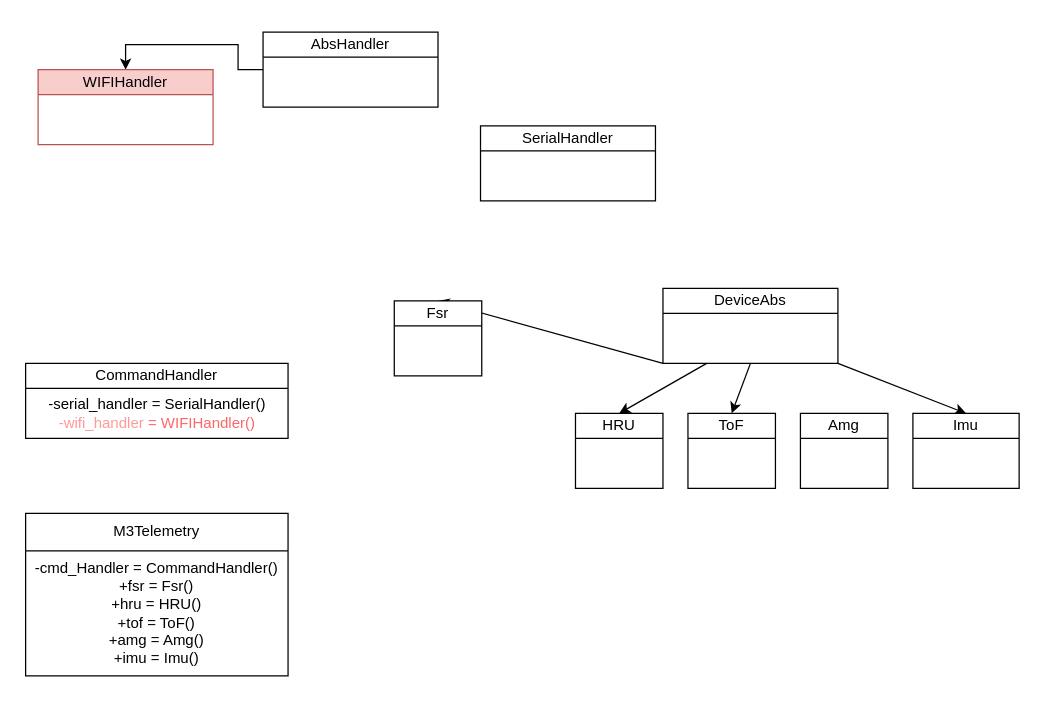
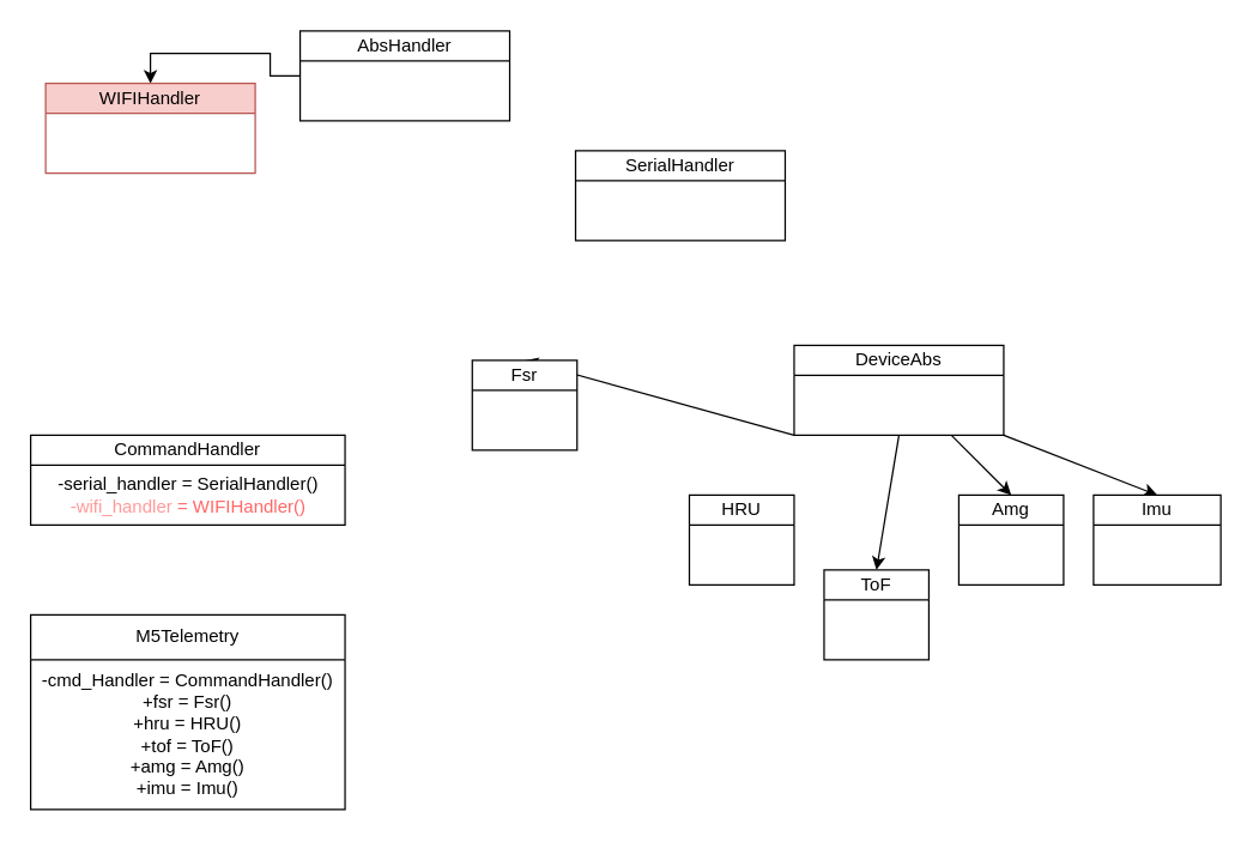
  <mxCell id="0" />
  <mxCell id="1" parent="0" />
  <mxCell id="2" style="edgeStyle=orthogonalEdgeStyle;rounded=0;orthogonalLoop=1;jettySize=auto;html=1;entryX=0.5;entryY=0;entryDx=0;entryDy=0;" edge="1" parent="1" source="3" target="4"><mxGeometry relative="1" as="geometry" /></mxCell>
- <mxCell id="3" value="AbsHandler" style="swimlane;fontStyle=0;childLayout=stackLayout;horizontal=1;startSize=20;horizontalStack=0;resizeParent=1;resizeParentMax=0;resizeLast=0;collapsible=1;marginBottom=0;whiteSpace=wrap;html=1;" vertex="1" parent="1"><mxGeometry x="210" y="25" width="140" height="60" as="geometry" /></mxCell>
+ <mxCell id="3" value="AbsHandler" style="swimlane;fontStyle=0;childLayout=stackLayout;horizontal=1;startSize=20;horizontalStack=0;resizeParent=1;resizeParentMax=0;resizeLast=0;collapsible=1;marginBottom=0;whiteSpace=wrap;html=1;" vertex="1" parent="1"><mxGeometry x="200" y="20" width="140" height="60" as="geometry" /></mxCell>
  <mxCell id="4" value="WIFIHandler" style="swimlane;fontStyle=0;childLayout=stackLayout;horizontal=1;startSize=20;horizontalStack=0;resizeParent=1;resizeParentMax=0;resizeLast=0;collapsible=1;marginBottom=0;whiteSpace=wrap;html=1;fillColor=#f8cecc;strokeColor=#b85450;" vertex="1" parent="1"><mxGeometry x="30" y="55" width="140" height="60" as="geometry" /></mxCell>
  <mxCell id="5" value="SerialHandler" style="swimlane;fontStyle=0;childLayout=stackLayout;horizontal=1;startSize=20;horizontalStack=0;resizeParent=1;resizeParentMax=0;resizeLast=0;collapsible=1;marginBottom=0;whiteSpace=wrap;html=1;" vertex="1" parent="1"><mxGeometry x="384" y="100" width="140" height="60" as="geometry" /></mxCell>
  <mxCell id="6" value="CommandHandler" style="swimlane;fontStyle=0;childLayout=stackLayout;horizontal=1;startSize=20;horizontalStack=0;resizeParent=1;resizeParentMax=0;resizeLast=0;collapsible=1;marginBottom=0;whiteSpace=wrap;html=1;" vertex="1" parent="1"><mxGeometry x="20" y="290" width="210" height="60" as="geometry" /></mxCell>
  <mxCell id="7" value="-serial_handler = SerialHandler()&lt;br&gt;&lt;font color=&quot;#ff9999&quot;&gt;-wifi_handler&lt;/font&gt;&lt;font color=&quot;#ff6666&quot;&gt; = WIFIHandler()&lt;/font&gt;" style="text;html=1;align=center;verticalAlign=middle;resizable=0;points=[];autosize=1;strokeColor=none;fillColor=none;" vertex="1" parent="6"><mxGeometry y="20" width="210" height="40" as="geometry" /></mxCell>
- <mxCell id="8" value="M3Telemetry" style="swimlane;fontStyle=0;childLayout=stackLayout;horizontal=1;startSize=30;horizontalStack=0;resizeParent=1;resizeParentMax=0;resizeLast=0;collapsible=1;marginBottom=0;whiteSpace=wrap;html=1;" vertex="1" parent="1"><mxGeometry x="20" y="410" width="210" height="130" as="geometry" /></mxCell>
+ <mxCell id="8" value="M5Telemetry" style="swimlane;fontStyle=0;childLayout=stackLayout;horizontal=1;startSize=30;horizontalStack=0;resizeParent=1;resizeParentMax=0;resizeLast=0;collapsible=1;marginBottom=0;whiteSpace=wrap;html=1;" vertex="1" parent="1"><mxGeometry x="20" y="410" width="210" height="130" as="geometry" /></mxCell>
  <mxCell id="9" value="-cmd_Handler = CommandHandler()&lt;br&gt;+fsr = Fsr()&lt;br&gt;+hru = HRU()&lt;br&gt;+tof = ToF()&lt;br&gt;+amg = Amg()&lt;br&gt;+imu = Imu()" style="text;html=1;strokeColor=none;fillColor=none;align=center;verticalAlign=middle;whiteSpace=wrap;rounded=0;" vertex="1" parent="8"><mxGeometry y="30" width="210" height="100" as="geometry" /></mxCell>
  <mxCell id="10" style="edgeStyle=none;rounded=0;orthogonalLoop=1;jettySize=auto;html=1;exitX=0;exitY=1;exitDx=0;exitDy=0;entryX=0.5;entryY=0;entryDx=0;entryDy=0;" edge="1" parent="1" source="15" target="16"><mxGeometry relative="1" as="geometry" /></mxCell>
- <mxCell id="11" style="edgeStyle=none;rounded=0;orthogonalLoop=1;jettySize=auto;html=1;exitX=0.25;exitY=1;exitDx=0;exitDy=0;entryX=0.5;entryY=0;entryDx=0;entryDy=0;" edge="1" parent="1" source="15" target="17"><mxGeometry relative="1" as="geometry" /></mxCell>
  <mxCell id="12" style="edgeStyle=none;rounded=0;orthogonalLoop=1;jettySize=auto;html=1;exitX=0.5;exitY=1;exitDx=0;exitDy=0;entryX=0.5;entryY=0;entryDx=0;entryDy=0;" edge="1" parent="1" source="15" target="18"><mxGeometry relative="1" as="geometry" /></mxCell>
+ <mxCell id="13" style="edgeStyle=none;rounded=0;orthogonalLoop=1;jettySize=auto;html=1;exitX=0.75;exitY=1;exitDx=0;exitDy=0;entryX=0.5;entryY=0;entryDx=0;entryDy=0;" edge="1" parent="1" source="15" target="19"><mxGeometry relative="1" as="geometry" /></mxCell>
  <mxCell id="14" style="edgeStyle=none;rounded=0;orthogonalLoop=1;jettySize=auto;html=1;exitX=1;exitY=1;exitDx=0;exitDy=0;entryX=0.5;entryY=0;entryDx=0;entryDy=0;" edge="1" parent="1" source="15" target="20"><mxGeometry relative="1" as="geometry" /></mxCell>
  <mxCell id="15" value="DeviceAbs" style="swimlane;fontStyle=0;childLayout=stackLayout;horizontal=1;startSize=20;horizontalStack=0;resizeParent=1;resizeParentMax=0;resizeLast=0;collapsible=1;marginBottom=0;whiteSpace=wrap;html=1;" vertex="1" parent="1"><mxGeometry x="530" y="230" width="140" height="60" as="geometry" /></mxCell>
  <mxCell id="16" value="Fsr" style="swimlane;fontStyle=0;childLayout=stackLayout;horizontal=1;startSize=20;horizontalStack=0;resizeParent=1;resizeParentMax=0;resizeLast=0;collapsible=1;marginBottom=0;whiteSpace=wrap;html=1;" vertex="1" parent="1"><mxGeometry x="315" y="240" width="70" height="60" as="geometry" /></mxCell>
  <mxCell id="17" value="HRU" style="swimlane;fontStyle=0;childLayout=stackLayout;horizontal=1;startSize=20;horizontalStack=0;resizeParent=1;resizeParentMax=0;resizeLast=0;collapsible=1;marginBottom=0;whiteSpace=wrap;html=1;" vertex="1" parent="1"><mxGeometry x="460" y="330" width="70" height="60" as="geometry" /></mxCell>
- <mxCell id="18" value="ToF" style="swimlane;fontStyle=0;childLayout=stackLayout;horizontal=1;startSize=20;horizontalStack=0;resizeParent=1;resizeParentMax=0;resizeLast=0;collapsible=1;marginBottom=0;whiteSpace=wrap;html=1;" vertex="1" parent="1"><mxGeometry x="550" y="330" width="70" height="60" as="geometry" /></mxCell>
+ <mxCell id="18" value="ToF" style="swimlane;fontStyle=0;childLayout=stackLayout;horizontal=1;startSize=20;horizontalStack=0;resizeParent=1;resizeParentMax=0;resizeLast=0;collapsible=1;marginBottom=0;whiteSpace=wrap;html=1;" vertex="1" parent="1"><mxGeometry x="550" y="380" width="70" height="60" as="geometry" /></mxCell>
  <mxCell id="19" value="Amg" style="swimlane;fontStyle=0;childLayout=stackLayout;horizontal=1;startSize=20;horizontalStack=0;resizeParent=1;resizeParentMax=0;resizeLast=0;collapsible=1;marginBottom=0;whiteSpace=wrap;html=1;" vertex="1" parent="1"><mxGeometry x="640" y="330" width="70" height="60" as="geometry" /></mxCell>
  <mxCell id="20" value="Imu" style="swimlane;fontStyle=0;childLayout=stackLayout;horizontal=1;startSize=20;horizontalStack=0;resizeParent=1;resizeParentMax=0;resizeLast=0;collapsible=1;marginBottom=0;whiteSpace=wrap;html=1;" vertex="1" parent="1"><mxGeometry x="730" y="330" width="85" height="60" as="geometry" /></mxCell>
